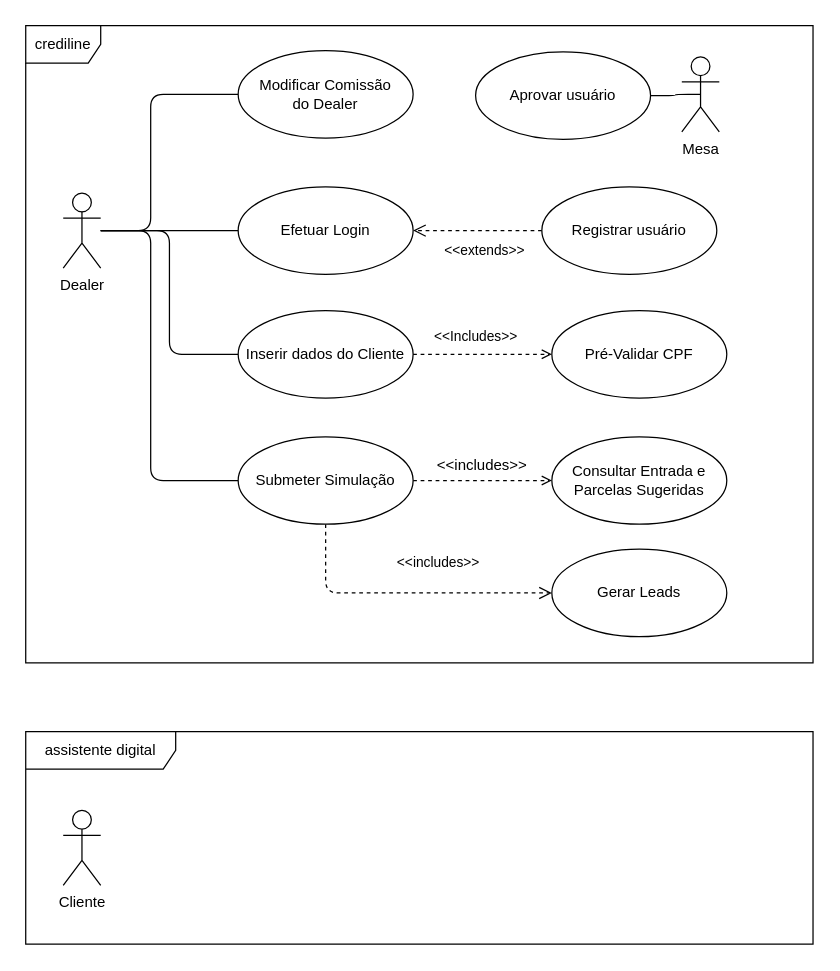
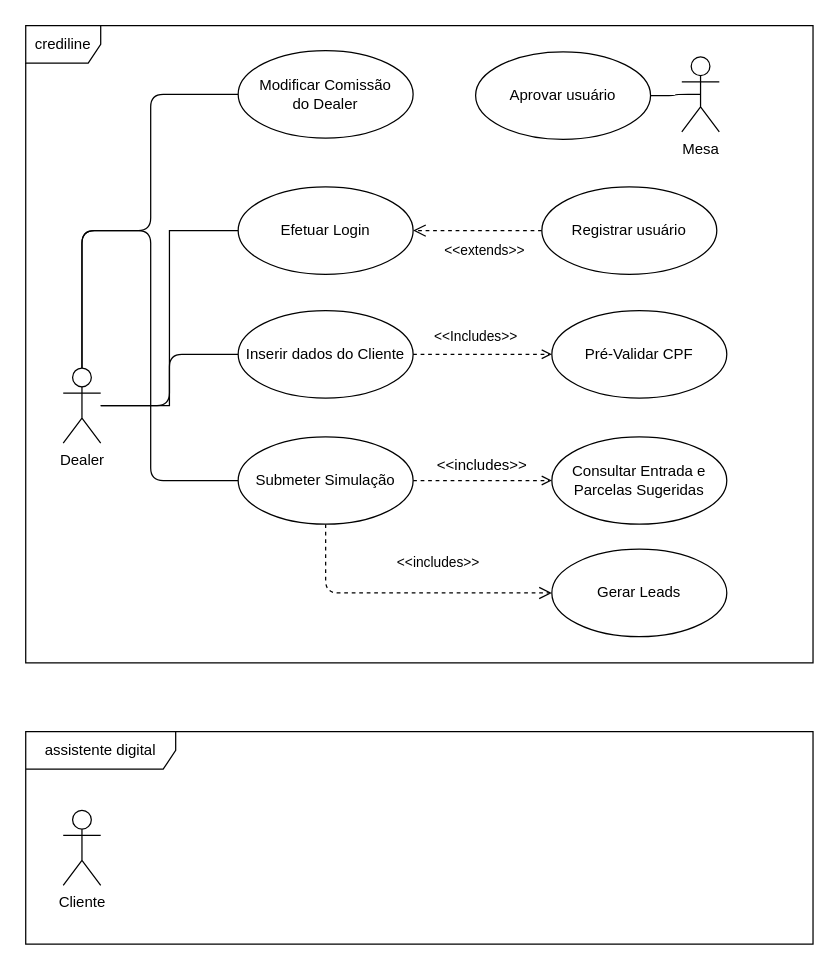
  <mxCell id="0" />
  <mxCell id="1" parent="0" />
  <mxCell id="2" value="crediline" style="shape=umlFrame;whiteSpace=wrap;html=1;" vertex="1" parent="1"><mxGeometry x="20" y="20" width="630" height="510" as="geometry" /></mxCell>
  <mxCell id="3" value="assistente digital" style="shape=umlFrame;whiteSpace=wrap;html=1;width=120;height=30;" vertex="1" parent="1"><mxGeometry x="20" y="585" width="630" height="170" as="geometry" /></mxCell>
  <mxCell id="4" style="edgeStyle=orthogonalEdgeStyle;rounded=0;orthogonalLoop=1;jettySize=auto;html=1;entryX=0;entryY=0.5;entryDx=0;entryDy=0;endArrow=none;endFill=0;" edge="1" parent="1" source="8" target="9"><mxGeometry relative="1" as="geometry" /></mxCell>
  <mxCell id="5" style="edgeStyle=orthogonalEdgeStyle;rounded=1;orthogonalLoop=1;jettySize=auto;html=1;entryX=0;entryY=0.5;entryDx=0;entryDy=0;endArrow=none;endFill=0;" edge="1" parent="1" source="8" target="10"><mxGeometry relative="1" as="geometry" /></mxCell>
  <mxCell id="6" style="edgeStyle=orthogonalEdgeStyle;rounded=1;orthogonalLoop=1;jettySize=auto;html=1;entryX=0;entryY=0.5;entryDx=0;entryDy=0;endArrow=none;endFill=0;strokeWidth=1;" edge="1" parent="1" source="8" target="16"><mxGeometry relative="1" as="geometry"><Array as="points"><mxPoint x="120" y="184" /><mxPoint x="120" y="384" /></Array></mxGeometry></mxCell>
  <mxCell id="7" style="edgeStyle=orthogonalEdgeStyle;rounded=1;orthogonalLoop=1;jettySize=auto;html=1;entryX=0;entryY=0.5;entryDx=0;entryDy=0;endArrow=none;endFill=0;endSize=6;strokeWidth=1;" edge="1" parent="1" source="8" target="18"><mxGeometry relative="1" as="geometry"><Array as="points"><mxPoint x="120" y="184" /><mxPoint x="120" y="75" /></Array></mxGeometry></mxCell>
- <mxCell id="8" value="Dealer" style="shape=umlActor;verticalLabelPosition=bottom;verticalAlign=top;html=1;" vertex="1" parent="1"><mxGeometry x="50" y="154" width="30" height="60" as="geometry" /></mxCell>
+ <mxCell id="8" value="Dealer" style="shape=umlActor;verticalLabelPosition=bottom;verticalAlign=top;html=1;" vertex="1" parent="1"><mxGeometry x="50" y="294" width="30" height="60" as="geometry" /></mxCell>
  <mxCell id="9" value="Efetuar Login" style="ellipse;whiteSpace=wrap;html=1;" vertex="1" parent="1"><mxGeometry x="190" y="149" width="140" height="70" as="geometry" /></mxCell>
  <mxCell id="10" value="Inserir dados do Cliente" style="ellipse;whiteSpace=wrap;html=1;" vertex="1" parent="1"><mxGeometry x="190" y="248" width="140" height="70" as="geometry" /></mxCell>
  <mxCell id="11" value="Pré-Validar CPF" style="ellipse;whiteSpace=wrap;html=1;" vertex="1" parent="1"><mxGeometry x="441" y="248" width="140" height="70" as="geometry" /></mxCell>
  <mxCell id="12" value="&amp;lt;&amp;lt;Includes&amp;gt;&amp;gt;" style="endArrow=open;endSize=6;endFill=0;html=1;entryX=0;entryY=0.5;entryDx=0;entryDy=0;edgeStyle=orthogonalEdgeStyle;dashed=1;" edge="1" parent="1" source="10" target="11"><mxGeometry x="-0.099" y="14" width="160" relative="1" as="geometry"><mxPoint x="330" y="324" as="sourcePoint" /><mxPoint x="490" y="324" as="targetPoint" /><mxPoint as="offset" /></mxGeometry></mxCell>
  <mxCell id="13" value="Consultar Entrada e Parcelas Sugeridas" style="ellipse;whiteSpace=wrap;html=1;" vertex="1" parent="1"><mxGeometry x="441" y="349" width="140" height="70" as="geometry" /></mxCell>
  <mxCell id="14" style="edgeStyle=orthogonalEdgeStyle;rounded=1;orthogonalLoop=1;jettySize=auto;html=1;entryX=0;entryY=0.5;entryDx=0;entryDy=0;endArrow=open;endFill=0;dashed=1;" edge="1" parent="1" source="16" target="13"><mxGeometry relative="1" as="geometry" /></mxCell>
  <mxCell id="15" value="&amp;lt;&amp;lt;includes&amp;gt;&amp;gt;" style="edgeStyle=orthogonalEdgeStyle;rounded=1;orthogonalLoop=1;jettySize=auto;html=1;entryX=0;entryY=0.5;entryDx=0;entryDy=0;endArrow=open;endFill=0;startSize=7;endSize=8;sourcePerimeterSpacing=0;targetPerimeterSpacing=0;strokeWidth=1;exitX=0.5;exitY=1;exitDx=0;exitDy=0;dashed=1;" edge="1" parent="1" source="16" target="25"><mxGeometry x="0.229" y="24" relative="1" as="geometry"><mxPoint as="offset" /></mxGeometry></mxCell>
  <mxCell id="16" value="Submeter Simulação" style="ellipse;whiteSpace=wrap;html=1;" vertex="1" parent="1"><mxGeometry x="190" y="349" width="140" height="70" as="geometry" /></mxCell>
  <mxCell id="17" value="&amp;lt;&amp;lt;includes&amp;gt;&amp;gt;" style="text;html=1;align=center;verticalAlign=middle;resizable=0;points=[];autosize=1;strokeColor=none;fillColor=none;" vertex="1" parent="1"><mxGeometry x="340" y="362" width="90" height="20" as="geometry" /></mxCell>
  <mxCell id="18" value="Modificar Comissão &lt;br&gt;do Dealer" style="ellipse;whiteSpace=wrap;html=1;" vertex="1" parent="1"><mxGeometry x="190" y="40" width="140" height="70" as="geometry" /></mxCell>
  <mxCell id="19" value="Cliente" style="shape=umlActor;verticalLabelPosition=bottom;verticalAlign=top;html=1;" vertex="1" parent="1"><mxGeometry x="50" y="648" width="30" height="60" as="geometry" /></mxCell>
  <mxCell id="20" value="&amp;lt;&amp;lt;extends&amp;gt;&amp;gt;" style="edgeStyle=orthogonalEdgeStyle;rounded=1;orthogonalLoop=1;jettySize=auto;html=1;entryX=1;entryY=0.5;entryDx=0;entryDy=0;endArrow=open;endFill=0;endSize=8;targetPerimeterSpacing=0;strokeWidth=1;dashed=1;startSize=7;sourcePerimeterSpacing=0;" edge="1" parent="1" source="21" target="9"><mxGeometry x="-0.111" y="16" relative="1" as="geometry"><mxPoint as="offset" /></mxGeometry></mxCell>
  <mxCell id="21" value="Registrar usuário" style="ellipse;whiteSpace=wrap;html=1;" vertex="1" parent="1"><mxGeometry x="433" y="149" width="140" height="70" as="geometry" /></mxCell>
  <mxCell id="22" value="Mesa" style="shape=umlActor;verticalLabelPosition=bottom;verticalAlign=top;html=1;" vertex="1" parent="1"><mxGeometry x="545" y="45" width="30" height="60" as="geometry" /></mxCell>
  <mxCell id="23" style="edgeStyle=orthogonalEdgeStyle;rounded=1;orthogonalLoop=1;jettySize=auto;html=1;entryX=0.5;entryY=0.5;entryDx=0;entryDy=0;entryPerimeter=0;endArrow=none;endFill=0;startSize=7;endSize=8;sourcePerimeterSpacing=0;targetPerimeterSpacing=0;strokeWidth=1;" edge="1" parent="1" source="24" target="22"><mxGeometry relative="1" as="geometry" /></mxCell>
  <mxCell id="24" value="Aprovar usuário" style="ellipse;whiteSpace=wrap;html=1;" vertex="1" parent="1"><mxGeometry x="380" y="41" width="140" height="70" as="geometry" /></mxCell>
  <mxCell id="25" value="Gerar Leads" style="ellipse;whiteSpace=wrap;html=1;" vertex="1" parent="1"><mxGeometry x="441" y="439" width="140" height="70" as="geometry" /></mxCell>
